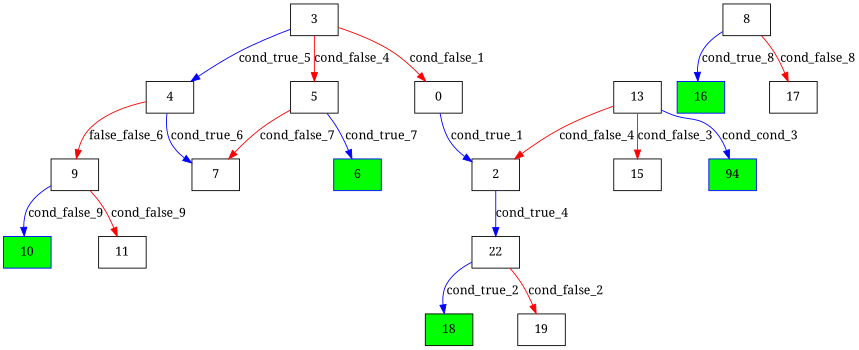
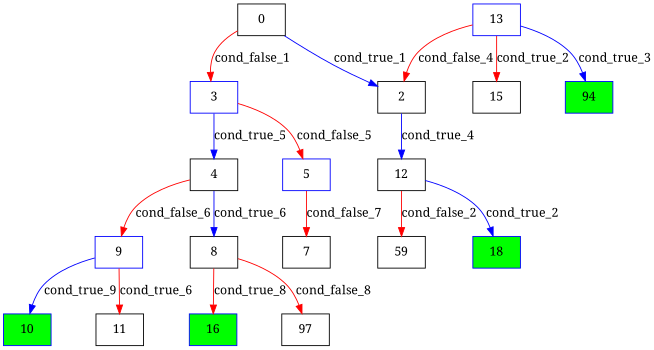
  digraph {
    fontname="Noto Serif"
    node [color=black fontname="Noto Serif" shape=record]
    edge [color=blue fontname="Noto Serif"]
-   6 [color=blue fillcolor=green fontcolor=black height=.5 style=filled]
-   18 [fillcolor=green fontcolor=black height=.5 style=filled]
+   18 [color=blue fillcolor=green fontcolor=black height=.5 style=filled]
    16 [color=blue fillcolor=green fontcolor=black height=.5 style=filled]
    n4 [color=blue fillcolor=green fontcolor=black height=.5 label=94 style=filled]
    10 [color=blue fillcolor=green fontcolor=black height=.5 style=filled]
    0 [height=.5]
    2 [height=.5]
-   3 [height=.5]
-   12 [height=.5 label=22]
+   3 [color=blue height=.5]
+   12 [height=.5]
    4 [height=.5]
-   5 [height=.5]
-   19 [height=.5]
-   13 [height=.5]
+   5 [color=blue height=.5]
+   19 [height=.5 label=59]
+   13 [color=blue height=.5]
    15 [height=.5]
    8 [height=.5]
-   9 [height=.5]
+   9 [color=blue height=.5]
    7 [height=.5]
-   17 [height=.5]
+   17 [height=.5 label=97]
    11 [height=.5]
    0 -> 2 [label=cond_true_1]
-   3 -> 0 [color=red label=cond_false_1]
+   0 -> 3 [color=red label=cond_false_1]
    2 -> 12 [label=cond_true_4]
    3 -> 4 [label=cond_true_5]
-   3 -> 5 [color=red label=cond_false_4]
+   3 -> 5 [color=red label=cond_false_5]
    12 -> 18 [label=cond_true_2]
    12 -> 19 [color=red label=cond_false_2]
-   4 -> 7 [label=cond_true_6]
-   4 -> 9 [color=red label=false_false_6]
-   5 -> 6 [label=cond_true_7]
+   4 -> 8 [label=cond_true_6]
+   4 -> 9 [color=red label=cond_false_6]
    5 -> 7 [color=red label=cond_false_7]
-   13 -> n4 [label=cond_cond_3]
+   13 -> n4 [label=cond_true_3]
    13 -> 2 [color=red label=cond_false_4]
-   13 -> 15 [color=red label=cond_false_3]
-   8 -> 16 [label=cond_true_8]
+   13 -> 15 [color=red label=cond_true_2]
+   8 -> 16 [color=red label=cond_true_8]
    8 -> 17 [color=red label=cond_false_8]
-   9 -> 10 [label=cond_false_9]
-   9 -> 11 [color=red label=cond_false_9]
+   9 -> 10 [label=cond_true_9]
+   9 -> 11 [color=red label=cond_true_6]
  }
